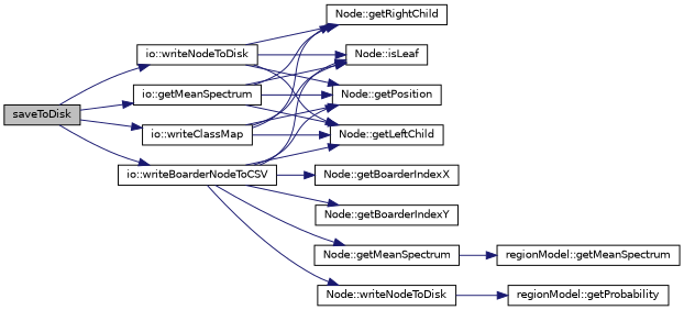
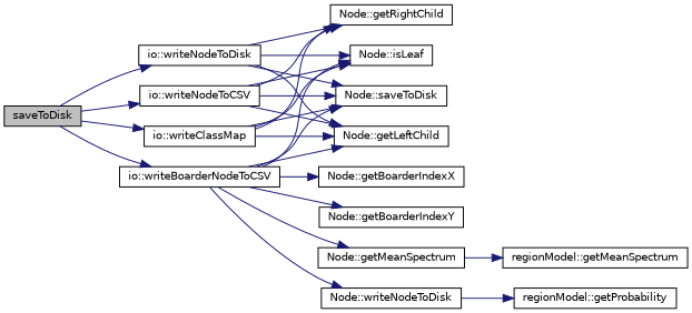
  digraph {
    rankdir=LR
    node [color=black fillcolor=white fontname=Helvetica fontsize=10 shape=record style=filled]
    edge [color=midnightblue fontname=Helvetica fontsize=10 labelfontname=Helvetica labelfontsize=10 style=solid]
    n1 [fillcolor=grey75 fontcolor=black height=0.2 label=saveToDisk width=0.4]
    n2 [height=0.2 label="io::writeNodeToDisk" width=0.4]
-   n3 [height=0.2 label="io::getMeanSpectrum" width=0.4]
+   n3 [height=0.2 label="io::writeNodeToCSV" width=0.4]
    n4 [height=0.2 label="io::writeClassMap" width=0.4]
    n5 [height=0.2 label="io::writeBoarderNodeToCSV" width=0.4]
    n6 [height=0.2 label="Node::isLeaf" width=0.4]
-   n7 [height=0.2 label="Node::getPosition" width=0.4]
+   n7 [height=0.2 label="Node::saveToDisk" width=0.4]
    n8 [height=0.2 label="Node::getRightChild" width=0.4]
    n9 [height=0.2 label="Node::getLeftChild" width=0.4]
    n10 [height=0.2 label="Node::getBoarderIndexX" width=0.4]
    n11 [height=0.2 label="Node::getBoarderIndexY" width=0.4]
    n12 [height=0.2 label="Node::getMeanSpectrum" width=0.4]
    n13 [height=0.2 label="Node::writeNodeToDisk" width=0.4]
    n14 [height=0.2 label="regionModel::getMeanSpectrum" width=0.4]
    n15 [height=0.2 label="regionModel::getProbability" width=0.4]
    n1 -> n2
    n1 -> n3
    n1 -> n4
    n1 -> n5
    n2 -> n6
    n2 -> n7
    n2 -> n8
    n2 -> n9
    n3 -> n6
    n3 -> n7
    n3 -> n8
    n3 -> n9
    n4 -> n6
    n4 -> n7
    n4 -> n8
    n4 -> n9
    n5 -> n6
    n5 -> n7
    n5 -> n9
    n5 -> n10
    n5 -> n11
    n5 -> n12
    n5 -> n13
    n12 -> n14
    n13 -> n15
  }
